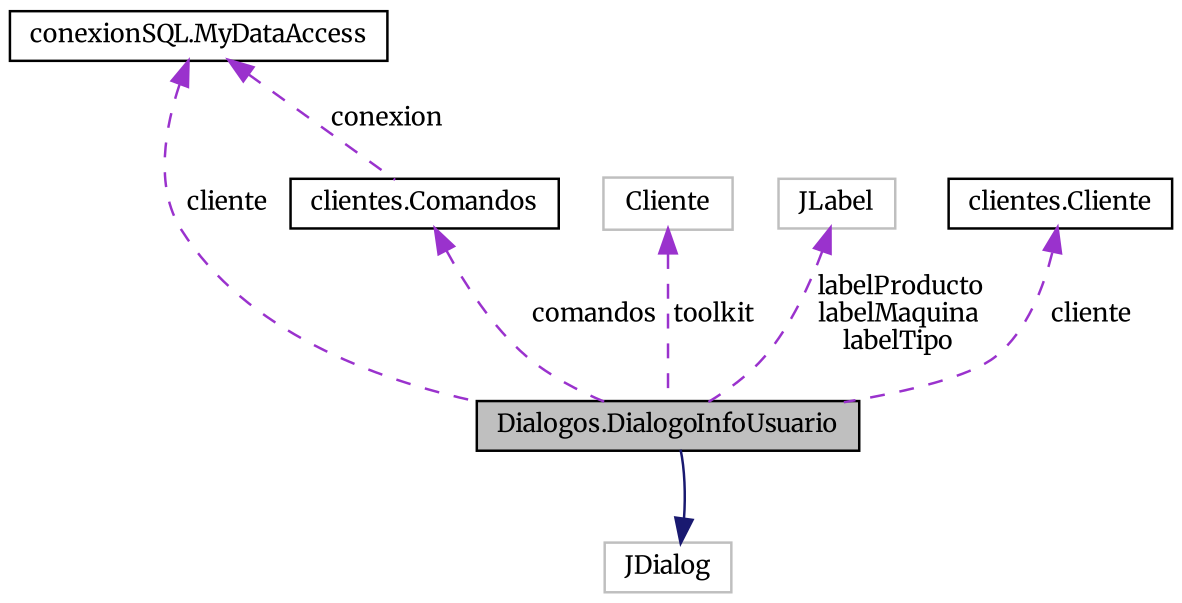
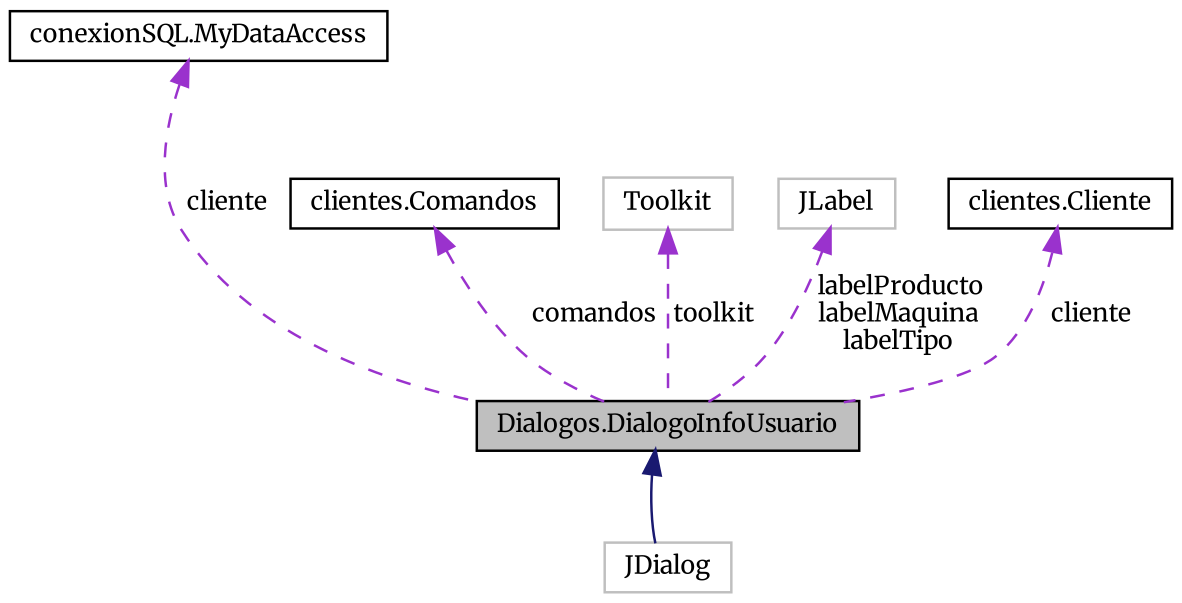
  digraph {
    fontname=Merriweather
    node [color=black fillcolor=white fontname=Merriweather fontsize=10 shape=record style=filled]
    edge [color=darkorchid3 dir=back fontname=Merriweather fontsize=10 labelfontname=Helvetica labelfontsize=10 style=dashed]
    n1 [fillcolor=grey75 fontcolor=black height=0.2 label="Dialogos.DialogoInfoUsuario" width=0.4]
    n2 [color=grey75 height=0.2 label=JDialog width=0.4]
    n3 [height=0.2 label="clientes.Comandos" width=0.4]
    n4 [height=0.2 label="conexionSQL.MyDataAccess" width=0.4]
-   n5 [color=grey75 height=0.2 label=Cliente width=0.4]
+   n5 [color=grey75 height=0.2 label=Toolkit width=0.4]
    n6 [color=grey75 height=0.2 label=JLabel width=0.4]
    n7 [height=0.2 label="clientes.Cliente" width=0.4]
-   n2 -> n1 [color=midnightblue style=solid]
+   n1 -> n2 [color=midnightblue style=solid]
    n3 -> n1 [label=" comandos"]
    n4 -> n1 [label=" cliente"]
-   n4 -> n3 [label=" conexion"]
    n5 -> n1 [label=" toolkit"]
    n6 -> n1 [label=" labelProducto\nlabelMaquina\nlabelTipo"]
    n7 -> n1 [label=" cliente"]
  }
